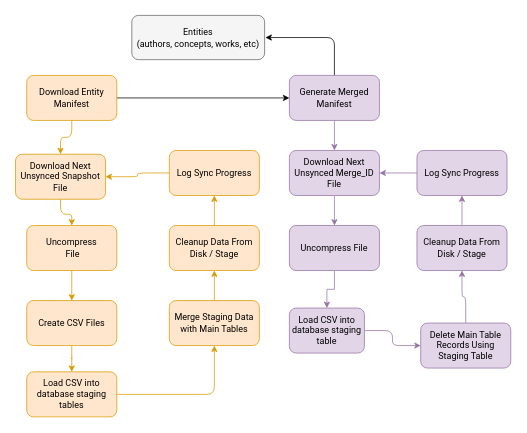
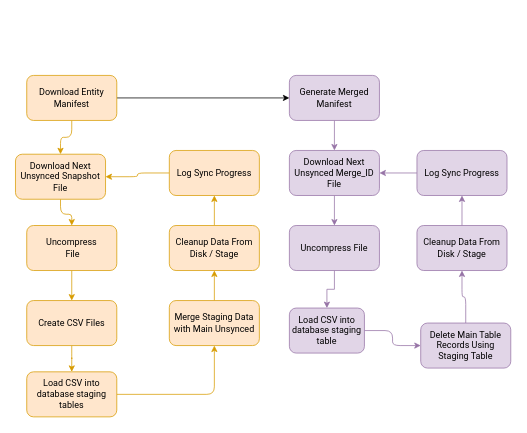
  <mxCell id="0" />
  <mxCell id="1" parent="0" />
- <mxCell id="2" value="Entities&lt;br&gt;(authors, concepts, works, etc)" style="rounded=1;whiteSpace=wrap;html=1;fontSize=12;glass=0;strokeWidth=1;shadow=0;perimeterSpacing=1;fontFamily=Roboto;labelBackgroundColor=none;fillColor=#f5f5f5;fontColor=#000000;strokeColor=#666666;fontStyle=0;fontSource=https%3A%2F%2Ffonts.googleapis.com%2Fcss%3Ffamily%3DRoboto;" parent="1" vertex="1"><mxGeometry x="175" y="20" width="177" height="59" as="geometry" /></mxCell>
  <mxCell id="3" value="" style="edgeStyle=orthogonalEdgeStyle;rounded=1;orthogonalLoop=1;jettySize=auto;html=1;labelBackgroundColor=none;fontColor=#000000;fillColor=#ffe6cc;strokeColor=#d79b00;fontFamily=Roboto;fontSource=https%3A%2F%2Ffonts.googleapis.com%2Fcss%3Ffamily%3DRoboto;" parent="1" source="5" target="7" edge="1"><mxGeometry relative="1" as="geometry" /></mxCell>
  <mxCell id="4" value="" style="edgeStyle=orthogonalEdgeStyle;rounded=1;orthogonalLoop=1;jettySize=auto;html=1;labelBackgroundColor=none;fontColor=#000000;fontFamily=Roboto;fontSource=https%3A%2F%2Ffonts.googleapis.com%2Fcss%3Ffamily%3DRoboto;" parent="1" source="5" target="22" edge="1"><mxGeometry relative="1" as="geometry" /></mxCell>
  <mxCell id="5" value="Download Entity Manifest" style="whiteSpace=wrap;html=1;rounded=1;glass=0;strokeWidth=1;shadow=0;fillStyle=auto;labelBackgroundColor=none;fillColor=#ffe6cc;strokeColor=#d79b00;fontFamily=Roboto;fontSource=https%3A%2F%2Ffonts.googleapis.com%2Fcss%3Ffamily%3DRoboto;fontColor=#000000;" parent="1" vertex="1"><mxGeometry x="35" y="100" width="120" height="60" as="geometry" /></mxCell>
  <mxCell id="6" value="" style="edgeStyle=orthogonalEdgeStyle;rounded=1;orthogonalLoop=1;jettySize=auto;html=1;labelBackgroundColor=none;fontColor=#000000;fillColor=#ffe6cc;strokeColor=#d79b00;fontFamily=Roboto;fontSource=https%3A%2F%2Ffonts.googleapis.com%2Fcss%3Ffamily%3DRoboto;" parent="1" source="7" target="9" edge="1"><mxGeometry relative="1" as="geometry" /></mxCell>
  <mxCell id="7" value="Download Next Unsynced Snapshot File" style="whiteSpace=wrap;html=1;rounded=1;glass=0;strokeWidth=1;shadow=0;fillStyle=auto;labelBackgroundColor=none;fillColor=#ffe6cc;strokeColor=#d79b00;fontFamily=Roboto;fontSource=https%3A%2F%2Ffonts.googleapis.com%2Fcss%3Ffamily%3DRoboto;fontColor=#000000;" parent="1" vertex="1"><mxGeometry x="20" y="205" width="120" height="60" as="geometry" /></mxCell>
  <mxCell id="8" value="" style="edgeStyle=orthogonalEdgeStyle;rounded=1;orthogonalLoop=1;jettySize=auto;html=1;labelBackgroundColor=none;fontColor=#000000;fillColor=#ffe6cc;strokeColor=#d79b00;fontFamily=Roboto;fontSource=https%3A%2F%2Ffonts.googleapis.com%2Fcss%3Ffamily%3DRoboto;" parent="1" source="9" target="11" edge="1"><mxGeometry relative="1" as="geometry" /></mxCell>
  <mxCell id="9" value="Uncompress&lt;br&gt;&amp;nbsp;File" style="whiteSpace=wrap;html=1;rounded=1;glass=0;strokeWidth=1;shadow=0;fillStyle=auto;labelBackgroundColor=none;fillColor=#ffe6cc;strokeColor=#d79b00;fontFamily=Roboto;fontSource=https%3A%2F%2Ffonts.googleapis.com%2Fcss%3Ffamily%3DRoboto;fontColor=#000000;" parent="1" vertex="1"><mxGeometry x="35" y="300" width="120" height="60" as="geometry" /></mxCell>
  <mxCell id="10" value="" style="edgeStyle=orthogonalEdgeStyle;rounded=1;orthogonalLoop=1;jettySize=auto;html=1;labelBackgroundColor=none;fontColor=#000000;fillColor=#ffe6cc;strokeColor=#d79b00;fontFamily=Roboto;fontSource=https%3A%2F%2Ffonts.googleapis.com%2Fcss%3Ffamily%3DRoboto;" parent="1" source="11" target="13" edge="1"><mxGeometry relative="1" as="geometry" /></mxCell>
  <mxCell id="11" value="Create CSV Files" style="whiteSpace=wrap;html=1;rounded=1;glass=0;strokeWidth=1;shadow=0;fillStyle=auto;labelBackgroundColor=none;fillColor=#ffe6cc;strokeColor=#d79b00;fontFamily=Roboto;fontSource=https%3A%2F%2Ffonts.googleapis.com%2Fcss%3Ffamily%3DRoboto;fontColor=#000000;" parent="1" vertex="1"><mxGeometry x="35" y="400" width="120" height="60" as="geometry" /></mxCell>
  <mxCell id="12" value="" style="edgeStyle=orthogonalEdgeStyle;rounded=1;orthogonalLoop=1;jettySize=auto;html=1;labelBackgroundColor=none;fontColor=#000000;fillColor=#ffe6cc;strokeColor=#d79b00;fontFamily=Roboto;fontSource=https%3A%2F%2Ffonts.googleapis.com%2Fcss%3Ffamily%3DRoboto;" parent="1" source="13" target="15" edge="1"><mxGeometry relative="1" as="geometry" /></mxCell>
  <mxCell id="13" value="Load CSV into database staging tables" style="whiteSpace=wrap;html=1;rounded=1;glass=0;strokeWidth=1;shadow=0;fillStyle=auto;labelBackgroundColor=none;fillColor=#ffe6cc;strokeColor=#d79b00;fontFamily=Roboto;fontSource=https%3A%2F%2Ffonts.googleapis.com%2Fcss%3Ffamily%3DRoboto;fontColor=#000000;" parent="1" vertex="1"><mxGeometry x="35" y="495" width="120" height="60" as="geometry" /></mxCell>
  <mxCell id="14" value="" style="edgeStyle=orthogonalEdgeStyle;rounded=1;orthogonalLoop=1;jettySize=auto;html=1;labelBackgroundColor=none;fontColor=#000000;fillColor=#ffe6cc;strokeColor=#d79b00;fontFamily=Roboto;fontSource=https%3A%2F%2Ffonts.googleapis.com%2Fcss%3Ffamily%3DRoboto;" parent="1" source="15" target="17" edge="1"><mxGeometry relative="1" as="geometry" /></mxCell>
- <mxCell id="15" value="Merge Staging Data with Main Tables" style="whiteSpace=wrap;html=1;rounded=1;glass=0;strokeWidth=1;shadow=0;fillStyle=auto;labelBackgroundColor=none;fillColor=#ffe6cc;strokeColor=#d79b00;fontFamily=Roboto;fontSource=https%3A%2F%2Ffonts.googleapis.com%2Fcss%3Ffamily%3DRoboto;fontColor=#000000;" parent="1" vertex="1"><mxGeometry x="225" y="400" width="120" height="60" as="geometry" /></mxCell>
+ <mxCell id="15" value="Merge Staging Data with Main Unsynced" style="whiteSpace=wrap;html=1;rounded=1;glass=0;strokeWidth=1;shadow=0;fillStyle=auto;labelBackgroundColor=none;fillColor=#ffe6cc;strokeColor=#d79b00;fontFamily=Roboto;fontSource=https%3A%2F%2Ffonts.googleapis.com%2Fcss%3Ffamily%3DRoboto;fontColor=#000000;" parent="1" vertex="1"><mxGeometry x="225" y="400" width="120" height="60" as="geometry" /></mxCell>
  <mxCell id="16" value="" style="edgeStyle=orthogonalEdgeStyle;rounded=1;orthogonalLoop=1;jettySize=auto;html=1;labelBackgroundColor=none;fontColor=#000000;fillColor=#ffe6cc;strokeColor=#d79b00;fontFamily=Roboto;fontSource=https%3A%2F%2Ffonts.googleapis.com%2Fcss%3Ffamily%3DRoboto;" parent="1" source="17" target="19" edge="1"><mxGeometry relative="1" as="geometry" /></mxCell>
  <mxCell id="17" value="Cleanup Data From Disk / Stage" style="whiteSpace=wrap;html=1;rounded=1;glass=0;strokeWidth=1;shadow=0;fillStyle=auto;labelBackgroundColor=none;fillColor=#ffe6cc;strokeColor=#d79b00;fontFamily=Roboto;fontSource=https%3A%2F%2Ffonts.googleapis.com%2Fcss%3Ffamily%3DRoboto;fontColor=#000000;" parent="1" vertex="1"><mxGeometry x="225" y="300" width="120" height="60" as="geometry" /></mxCell>
  <mxCell id="18" value="" style="edgeStyle=orthogonalEdgeStyle;rounded=1;orthogonalLoop=1;jettySize=auto;html=1;labelBackgroundColor=none;fontColor=#000000;fillColor=#ffe6cc;strokeColor=#d79b00;fontFamily=Roboto;fontSource=https%3A%2F%2Ffonts.googleapis.com%2Fcss%3Ffamily%3DRoboto;" parent="1" source="19" target="7" edge="1"><mxGeometry relative="1" as="geometry" /></mxCell>
  <mxCell id="19" value="Log Sync Progress" style="whiteSpace=wrap;html=1;rounded=1;glass=0;strokeWidth=1;shadow=0;fillStyle=auto;labelBackgroundColor=none;fillColor=#ffe6cc;strokeColor=#d79b00;fontFamily=Roboto;fontSource=https%3A%2F%2Ffonts.googleapis.com%2Fcss%3Ffamily%3DRoboto;fontColor=#000000;" parent="1" vertex="1"><mxGeometry x="225" y="200" width="120" height="60" as="geometry" /></mxCell>
  <mxCell id="20" value="" style="edgeStyle=orthogonalEdgeStyle;rounded=1;orthogonalLoop=1;jettySize=auto;html=1;labelBackgroundColor=none;fontColor=#000000;fillColor=#e1d5e7;strokeColor=#9673a6;fontFamily=Roboto;fontSource=https%3A%2F%2Ffonts.googleapis.com%2Fcss%3Ffamily%3DRoboto;" parent="1" source="22" target="24" edge="1"><mxGeometry relative="1" as="geometry" /></mxCell>
- <mxCell id="21" style="edgeStyle=orthogonalEdgeStyle;rounded=1;orthogonalLoop=1;jettySize=auto;html=1;exitX=0.5;exitY=0;exitDx=0;exitDy=0;entryX=1;entryY=0.5;entryDx=0;entryDy=0;curved=0;fontFamily=Roboto;fontSource=https%3A%2F%2Ffonts.googleapis.com%2Fcss%3Ffamily%3DRoboto;fontColor=#000000;" parent="1" source="22" target="2" edge="1"><mxGeometry relative="1" as="geometry" /></mxCell>
  <mxCell id="22" value="Generate Merged Manifest" style="whiteSpace=wrap;html=1;rounded=1;glass=0;strokeWidth=1;shadow=0;fillStyle=auto;labelBackgroundColor=none;fillColor=#e1d5e7;strokeColor=#9673a6;fontFamily=Roboto;fontSource=https%3A%2F%2Ffonts.googleapis.com%2Fcss%3Ffamily%3DRoboto;fontColor=#000000;" parent="1" vertex="1"><mxGeometry x="385" y="100" width="120" height="60" as="geometry" /></mxCell>
  <mxCell id="23" value="" style="edgeStyle=orthogonalEdgeStyle;rounded=0;orthogonalLoop=1;jettySize=auto;html=1;fillColor=#e1d5e7;strokeColor=#9673a6;fontFamily=Roboto;fontSource=https%3A%2F%2Ffonts.googleapis.com%2Fcss%3Ffamily%3DRoboto;fontColor=#000000;" parent="1" source="24" target="32" edge="1"><mxGeometry relative="1" as="geometry" /></mxCell>
  <mxCell id="24" value="Download Next Unsynced Merge_ID File" style="whiteSpace=wrap;html=1;rounded=1;glass=0;strokeWidth=1;shadow=0;fillStyle=auto;labelBackgroundColor=none;fillColor=#e1d5e7;strokeColor=#9673a6;fontFamily=Roboto;fontSource=https%3A%2F%2Ffonts.googleapis.com%2Fcss%3Ffamily%3DRoboto;fontColor=#000000;" parent="1" vertex="1"><mxGeometry x="385" y="200" width="120" height="60" as="geometry" /></mxCell>
  <mxCell id="25" value="" style="edgeStyle=orthogonalEdgeStyle;rounded=1;orthogonalLoop=1;jettySize=auto;html=1;labelBackgroundColor=none;fontColor=#000000;fillColor=#e1d5e7;strokeColor=#9673a6;fontFamily=Roboto;fontSource=https%3A%2F%2Ffonts.googleapis.com%2Fcss%3Ffamily%3DRoboto;" parent="1" source="26" target="28" edge="1"><mxGeometry relative="1" as="geometry" /></mxCell>
  <mxCell id="26" value="Load CSV into database staging table" style="whiteSpace=wrap;html=1;rounded=1;glass=0;strokeWidth=1;shadow=0;fillStyle=auto;labelBackgroundColor=none;fillColor=#e1d5e7;strokeColor=#9673a6;fontFamily=Roboto;fontSource=https%3A%2F%2Ffonts.googleapis.com%2Fcss%3Ffamily%3DRoboto;fontColor=#000000;" parent="1" vertex="1"><mxGeometry x="385" y="410" width="100" height="60" as="geometry" /></mxCell>
  <mxCell id="27" value="" style="edgeStyle=orthogonalEdgeStyle;rounded=1;orthogonalLoop=1;jettySize=auto;html=1;labelBackgroundColor=none;fontColor=#000000;fillColor=#e1d5e7;strokeColor=#9673a6;fontFamily=Roboto;fontSource=https%3A%2F%2Ffonts.googleapis.com%2Fcss%3Ffamily%3DRoboto;" parent="1" source="28" target="30" edge="1"><mxGeometry relative="1" as="geometry" /></mxCell>
  <mxCell id="28" value="Delete Main Table Records Using Staging Table" style="whiteSpace=wrap;html=1;rounded=1;glass=0;strokeWidth=1;shadow=0;fillStyle=auto;labelBackgroundColor=none;fillColor=#e1d5e7;strokeColor=#9673a6;fontFamily=Roboto;fontSource=https%3A%2F%2Ffonts.googleapis.com%2Fcss%3Ffamily%3DRoboto;fontColor=#000000;" parent="1" vertex="1"><mxGeometry x="560" y="430" width="120" height="60" as="geometry" /></mxCell>
  <mxCell id="29" value="" style="edgeStyle=orthogonalEdgeStyle;rounded=0;orthogonalLoop=1;jettySize=auto;html=1;fillColor=#e1d5e7;strokeColor=#9673a6;fontFamily=Roboto;fontSource=https%3A%2F%2Ffonts.googleapis.com%2Fcss%3Ffamily%3DRoboto;fontColor=#000000;" parent="1" source="30" target="34" edge="1"><mxGeometry relative="1" as="geometry" /></mxCell>
  <mxCell id="30" value="Cleanup Data From Disk / Stage" style="whiteSpace=wrap;html=1;rounded=1;glass=0;strokeWidth=1;shadow=0;fillStyle=auto;labelBackgroundColor=none;fillColor=#e1d5e7;strokeColor=#9673a6;fontFamily=Roboto;fontSource=https%3A%2F%2Ffonts.googleapis.com%2Fcss%3Ffamily%3DRoboto;fontColor=#000000;" parent="1" vertex="1"><mxGeometry x="555" y="300" width="120" height="60" as="geometry" /></mxCell>
  <mxCell id="31" value="" style="edgeStyle=orthogonalEdgeStyle;rounded=0;orthogonalLoop=1;jettySize=auto;html=1;fillColor=#e1d5e7;strokeColor=#9673a6;fontFamily=Roboto;fontSource=https%3A%2F%2Ffonts.googleapis.com%2Fcss%3Ffamily%3DRoboto;fontColor=#000000;" parent="1" source="32" target="26" edge="1"><mxGeometry relative="1" as="geometry" /></mxCell>
  <mxCell id="32" value="Uncompress File" style="whiteSpace=wrap;html=1;rounded=1;glass=0;strokeWidth=1;shadow=0;fillStyle=auto;labelBackgroundColor=none;fillColor=#e1d5e7;strokeColor=#9673a6;fontFamily=Roboto;fontSource=https%3A%2F%2Ffonts.googleapis.com%2Fcss%3Ffamily%3DRoboto;fontColor=#000000;" parent="1" vertex="1"><mxGeometry x="385" y="300" width="120" height="60" as="geometry" /></mxCell>
  <mxCell id="33" value="" style="edgeStyle=orthogonalEdgeStyle;rounded=0;orthogonalLoop=1;jettySize=auto;html=1;fillColor=#e1d5e7;strokeColor=#9673a6;fontFamily=Roboto;fontSource=https%3A%2F%2Ffonts.googleapis.com%2Fcss%3Ffamily%3DRoboto;fontColor=#000000;" parent="1" source="34" target="24" edge="1"><mxGeometry relative="1" as="geometry" /></mxCell>
  <mxCell id="34" value="Log Sync Progress" style="whiteSpace=wrap;html=1;rounded=1;glass=0;strokeWidth=1;shadow=0;fillStyle=auto;labelBackgroundColor=none;fillColor=#e1d5e7;strokeColor=#9673a6;fontFamily=Roboto;fontSource=https%3A%2F%2Ffonts.googleapis.com%2Fcss%3Ffamily%3DRoboto;fontColor=#000000;" parent="1" vertex="1"><mxGeometry x="555" y="200" width="120" height="60" as="geometry" /></mxCell>
